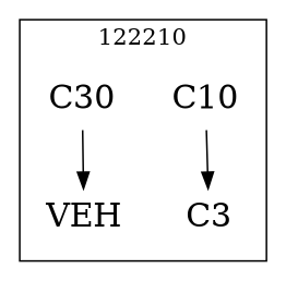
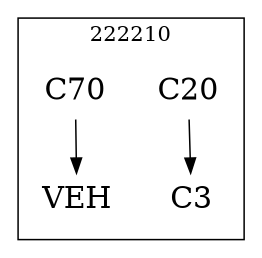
  strict digraph {
    node [fontsize=20 shape=plaintext]
    n1 [label=VEH]
    n2 [label=C3]
-   n3 [label=C10]
-   n4 [label=C30]
+   n3 [label=C20]
+   n4 [label=C70]
    subgraph cluster_1 {
-     label=122210
+     label=222210
      labeldoc=t
      n1
      n2
      n3
      n4
    }
    n3 -> n2
    n4 -> n1
  }
